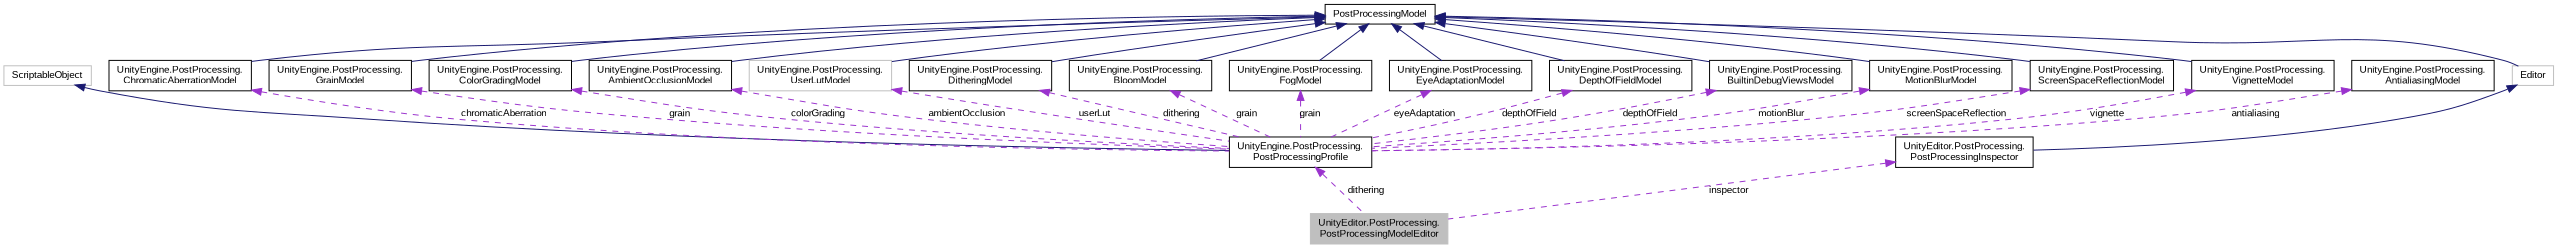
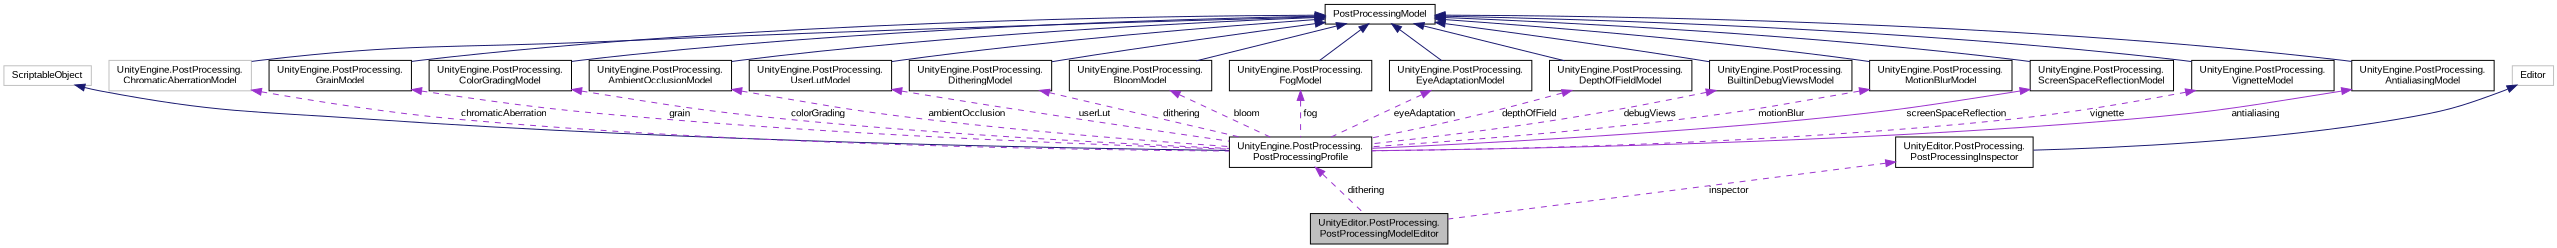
  digraph {
    fontname="Liberation Sans"
    rankdir=TB
    node [color=black fillcolor=white fontname="Liberation Sans" fontsize=10 shape=record style=filled]
    edge [color=darkorchid3 dir=back fontname="Liberation Sans" fontsize=10 labelfontname=Helvetica labelfontsize=10 style=dashed]
-   n1 [color=grey75 fillcolor=grey75 fontcolor=black height=0.2 label="UnityEditor.PostProcessing.\lPostProcessingModelEditor" width=0.4]
+   n1 [fillcolor=grey75 fontcolor=black height=0.2 label="UnityEditor.PostProcessing.\lPostProcessingModelEditor" width=0.4]
    n2 [height=0.2 label="UnityEngine.PostProcessing.\lPostProcessingProfile" width=0.4]
    n3 [color=grey75 height=0.2 label=ScriptableObject width=0.4]
-   n4 [height=0.2 label="UnityEngine.PostProcessing.\lChromaticAberrationModel" width=0.4]
+   n4 [color=grey75 height=0.2 label="UnityEngine.PostProcessing.\lChromaticAberrationModel" width=0.4]
    n5 [height=0.2 label=PostProcessingModel width=0.4]
    n6 [height=0.2 label="UnityEngine.PostProcessing.\lGrainModel" width=0.4]
    n7 [height=0.2 label="UnityEngine.PostProcessing.\lColorGradingModel" width=0.4]
    n8 [height=0.2 label="UnityEngine.PostProcessing.\lAmbientOcclusionModel" width=0.4]
-   n9 [color=grey75 height=0.2 label="UnityEngine.PostProcessing.\lUserLutModel" width=0.4]
+   n9 [height=0.2 label="UnityEngine.PostProcessing.\lUserLutModel" width=0.4]
    n10 [height=0.2 label="UnityEngine.PostProcessing.\lDitheringModel" width=0.4]
    n11 [height=0.2 label="UnityEngine.PostProcessing.\lBloomModel" width=0.4]
    n12 [height=0.2 label="UnityEngine.PostProcessing.\lFogModel" width=0.4]
    n13 [height=0.2 label="UnityEngine.PostProcessing.\lEyeAdaptationModel" width=0.4]
    n14 [height=0.2 label="UnityEngine.PostProcessing.\lDepthOfFieldModel" width=0.4]
    n15 [height=0.2 label="UnityEngine.PostProcessing.\lBuiltinDebugViewsModel" width=0.4]
    n16 [height=0.2 label="UnityEngine.PostProcessing.\lMotionBlurModel" width=0.4]
    n17 [height=0.2 label="UnityEngine.PostProcessing.\lScreenSpaceReflectionModel" width=0.4]
    n18 [height=0.2 label="UnityEngine.PostProcessing.\lVignetteModel" width=0.4]
    n19 [height=0.2 label="UnityEngine.PostProcessing.\lAntialiasingModel" width=0.4]
    n20 [height=0.2 label="UnityEditor.PostProcessing.\lPostProcessingInspector" width=0.4]
    n21 [color=grey75 height=0.2 label=Editor width=0.4]
    n2 -> n1 [label=" dithering"]
    n3 -> n2 [color=midnightblue style=solid]
    n4 -> n2 [label=" chromaticAberration"]
    n5 -> n4 [color=midnightblue style=solid]
    n5 -> n6 [color=midnightblue style=solid]
    n5 -> n7 [color=midnightblue style=solid]
    n5 -> n8 [color=midnightblue style=solid]
    n5 -> n9 [color=midnightblue style=solid]
    n5 -> n10 [color=midnightblue style=solid]
    n5 -> n11 [color=midnightblue style=solid]
    n5 -> n12 [color=midnightblue style=solid]
    n5 -> n13 [color=midnightblue style=solid]
    n5 -> n14 [color=midnightblue style=solid]
    n5 -> n15 [color=midnightblue style=solid]
    n5 -> n16 [color=midnightblue style=solid]
    n5 -> n17 [color=midnightblue style=solid]
    n5 -> n18 [color=midnightblue style=solid]
-   n5 -> n21 [color=midnightblue style=solid]
+   n5 -> n19 [color=midnightblue style=solid]
    n6 -> n2 [label=" grain"]
    n7 -> n2 [label=" colorGrading"]
    n8 -> n2 [label=" ambientOcclusion"]
    n9 -> n2 [label=" userLut"]
    n10 -> n2 [label=" dithering"]
-   n11 -> n2 [label=" grain"]
-   n12 -> n2 [label=" grain"]
+   n11 -> n2 [label=" bloom"]
+   n12 -> n2 [label=" fog"]
    n13 -> n2 [label=" eyeAdaptation"]
    n14 -> n2 [label=" depthOfField"]
-   n15 -> n2 [label=" depthOfField"]
+   n15 -> n2 [label=" debugViews"]
    n16 -> n2 [label=" motionBlur"]
-   n17 -> n2 [label=" screenSpaceReflection"]
+   n17 -> n2 [label=" screenSpaceReflection" style=solid]
    n18 -> n2 [label=" vignette"]
-   n19 -> n2 [label=" antialiasing"]
+   n19 -> n2 [label=" antialiasing" style=solid]
    n20 -> n1 [label=" inspector"]
    n21 -> n20 [color=midnightblue style=solid]
  }
